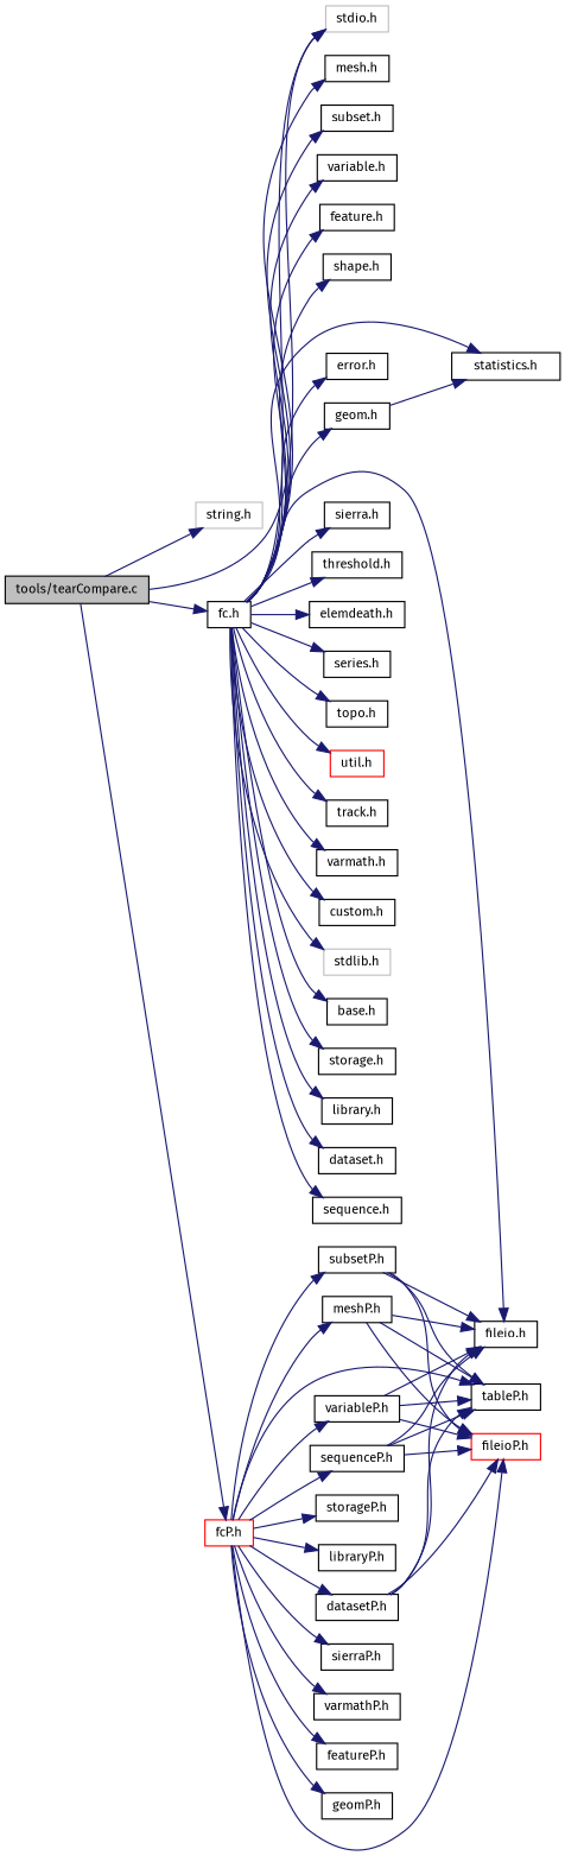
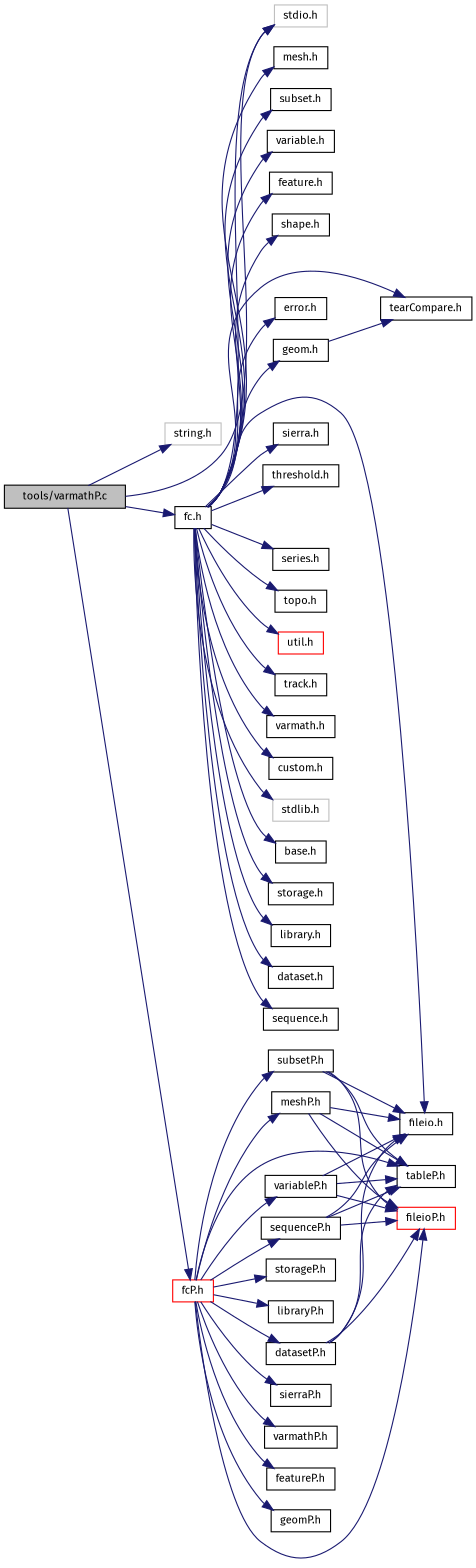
  digraph {
    fontname="Fira Sans"
    rankdir=LR
    node [color=black fillcolor=white fontname="Fira Sans" fontsize=10 shape=record style=filled]
    edge [color=midnightblue fontname="Fira Sans" fontsize=10 labelfontname="FreeSans.ttf" labelfontsize=10 style=solid]
-   n1 [fillcolor=grey75 fontcolor=black height=0.2 label="tools/tearCompare.c" width=0.4]
+   n1 [fillcolor=grey75 fontcolor=black height=0.2 label="tools/varmathP.c" width=0.4]
    n2 [color=grey75 height=0.2 label="string.h" width=0.4]
    n3 [color=grey75 height=0.2 label="stdio.h" width=0.4]
    n4 [height=0.2 label="fc.h" width=0.4]
    n5 [color=red height=0.2 label="fcP.h" width=0.4]
    n6 [color=grey75 height=0.2 label="stdlib.h" width=0.4]
    n7 [height=0.2 label="base.h" width=0.4]
    n8 [height=0.2 label="storage.h" width=0.4]
    n9 [height=0.2 label="library.h" width=0.4]
    n10 [height=0.2 label="dataset.h" width=0.4]
    n11 [height=0.2 label="sequence.h" width=0.4]
    n12 [height=0.2 label="mesh.h" width=0.4]
    n13 [height=0.2 label="subset.h" width=0.4]
    n14 [height=0.2 label="variable.h" width=0.4]
    n15 [height=0.2 label="feature.h" width=0.4]
    n16 [height=0.2 label="shape.h" width=0.4]
    n17 [height=0.2 label="fileio.h" width=0.4]
    n18 [height=0.2 label="error.h" width=0.4]
    n19 [height=0.2 label="geom.h" width=0.4]
-   n20 [height=0.2 label="statistics.h" width=0.4]
+   n20 [height=0.2 label="tearCompare.h" width=0.4]
    n21 [height=0.2 label="sierra.h" width=0.4]
    n22 [height=0.2 label="threshold.h" width=0.4]
-   n23 [height=0.2 label="elemdeath.h" width=0.4]
    n24 [height=0.2 label="series.h" width=0.4]
    n25 [height=0.2 label="topo.h" width=0.4]
    n26 [color=red height=0.2 label="util.h" width=0.4]
    n27 [height=0.2 label="track.h" width=0.4]
    n28 [height=0.2 label="varmath.h" width=0.4]
    n29 [height=0.2 label="custom.h" width=0.4]
    n30 [height=0.2 label="storageP.h" width=0.4]
    n31 [height=0.2 label="tableP.h" width=0.4]
    n32 [height=0.2 label="libraryP.h" width=0.4]
    n33 [height=0.2 label="datasetP.h" width=0.4]
    n34 [color=red height=0.2 label="fileioP.h" width=0.4]
    n35 [height=0.2 label="sequenceP.h" width=0.4]
    n36 [height=0.2 label="meshP.h" width=0.4]
    n37 [height=0.2 label="subsetP.h" width=0.4]
    n38 [height=0.2 label="variableP.h" width=0.4]
    n39 [height=0.2 label="geomP.h" width=0.4]
    n40 [height=0.2 label="sierraP.h" width=0.4]
    n41 [height=0.2 label="varmathP.h" width=0.4]
    n42 [height=0.2 label="featureP.h" width=0.4]
    n1 -> n2
    n1 -> n3
    n1 -> n4
    n1 -> n5
    n4 -> n3
    n4 -> n6
    n4 -> n7
    n4 -> n8
    n4 -> n9
    n4 -> n10
    n4 -> n11
    n4 -> n12
    n4 -> n13
    n4 -> n14
    n4 -> n15
    n4 -> n16
    n4 -> n17
    n4 -> n18
    n4 -> n19
    n4 -> n20
    n4 -> n21
    n4 -> n22
-   n4 -> n23
    n4 -> n24
    n4 -> n25
    n4 -> n26
    n4 -> n27
    n4 -> n28
    n4 -> n29
    n5 -> n30
    n5 -> n31
    n5 -> n32
    n5 -> n33
    n5 -> n34
    n5 -> n35
    n5 -> n36
    n5 -> n37
    n5 -> n38
    n5 -> n39
    n5 -> n40
    n5 -> n41
    n5 -> n42
    n19 -> n20
    n33 -> n17
    n33 -> n31
    n33 -> n34
    n35 -> n17
    n35 -> n31
    n35 -> n34
    n36 -> n17
    n36 -> n31
    n36 -> n34
    n37 -> n17
    n37 -> n31
    n37 -> n34
    n38 -> n17
    n38 -> n31
    n38 -> n34
  }
